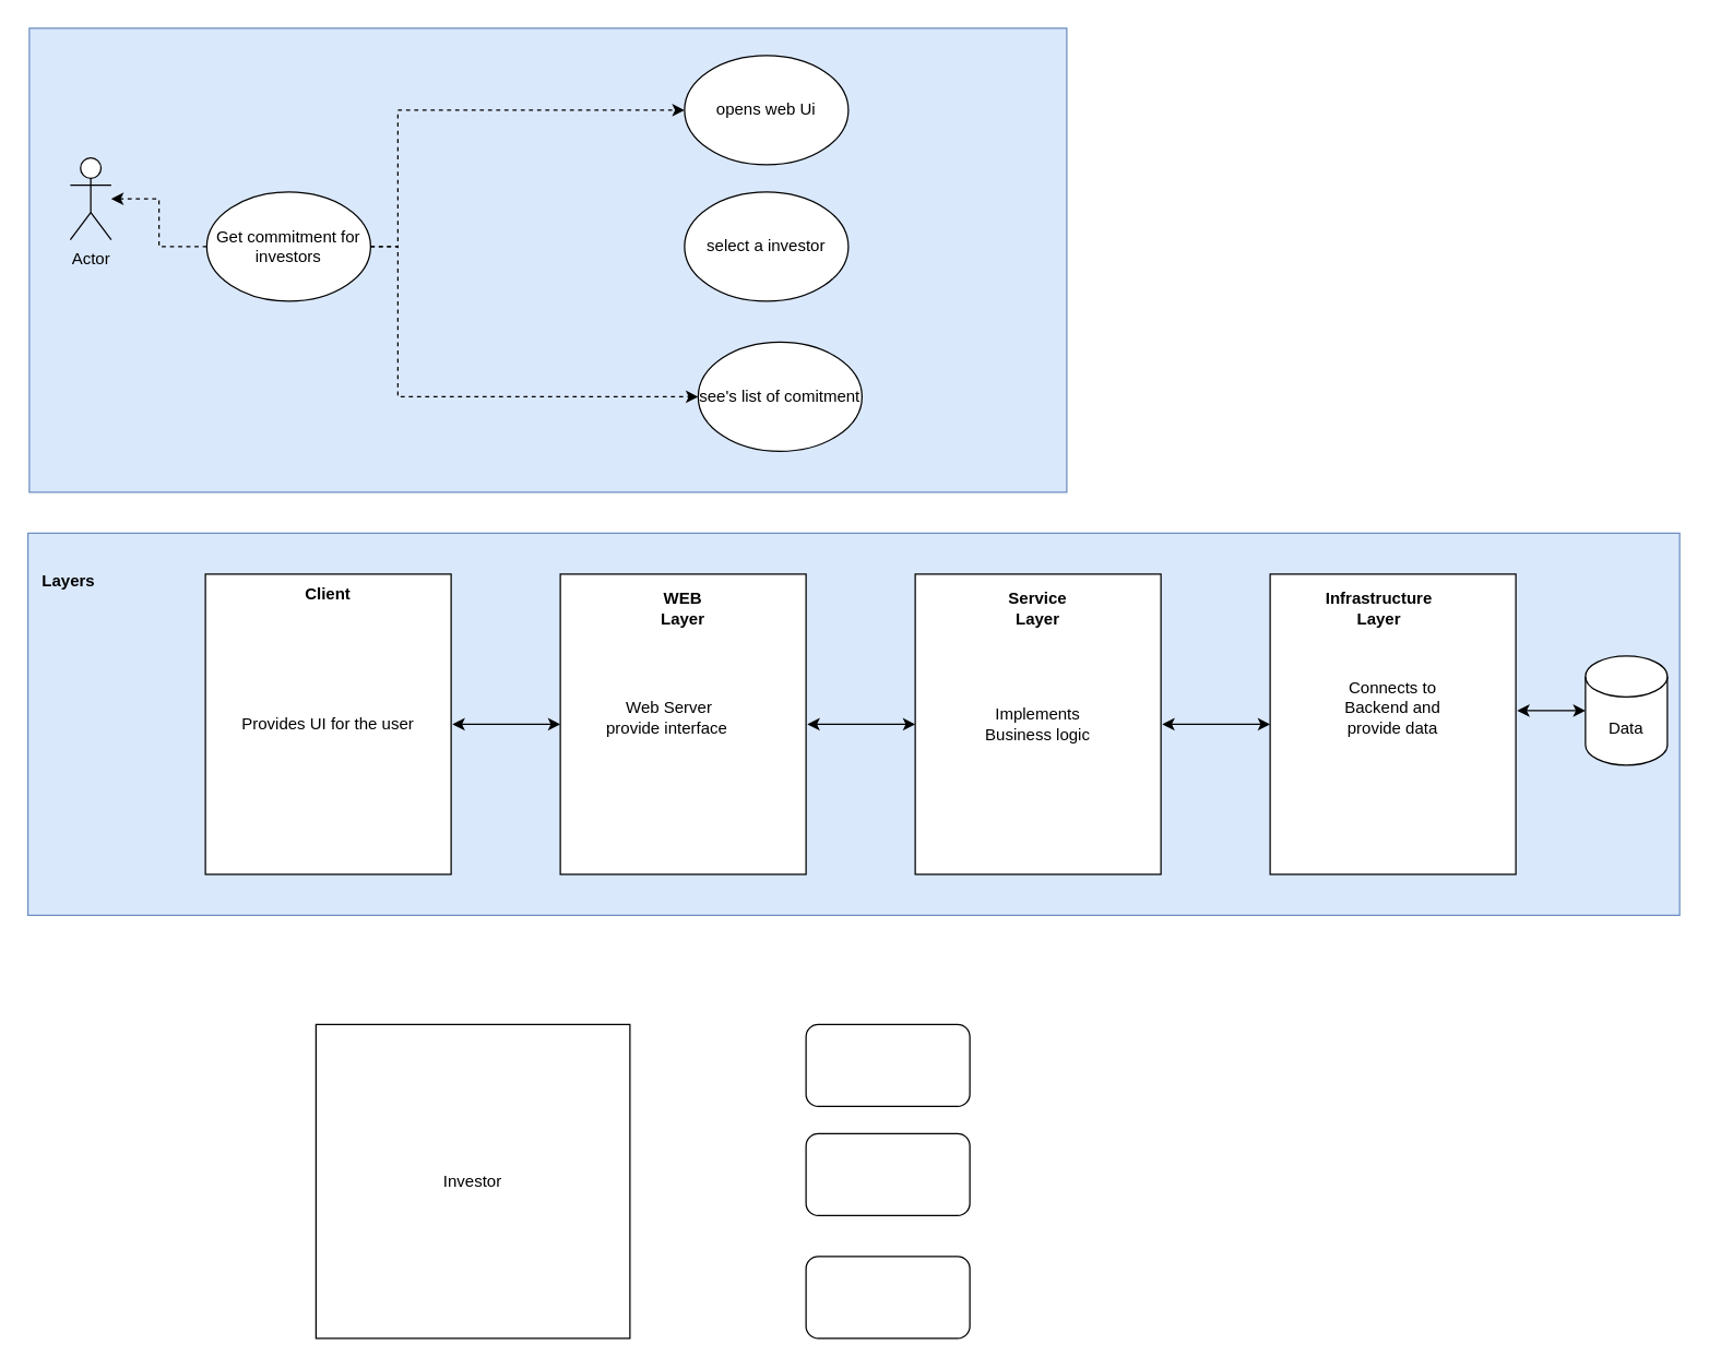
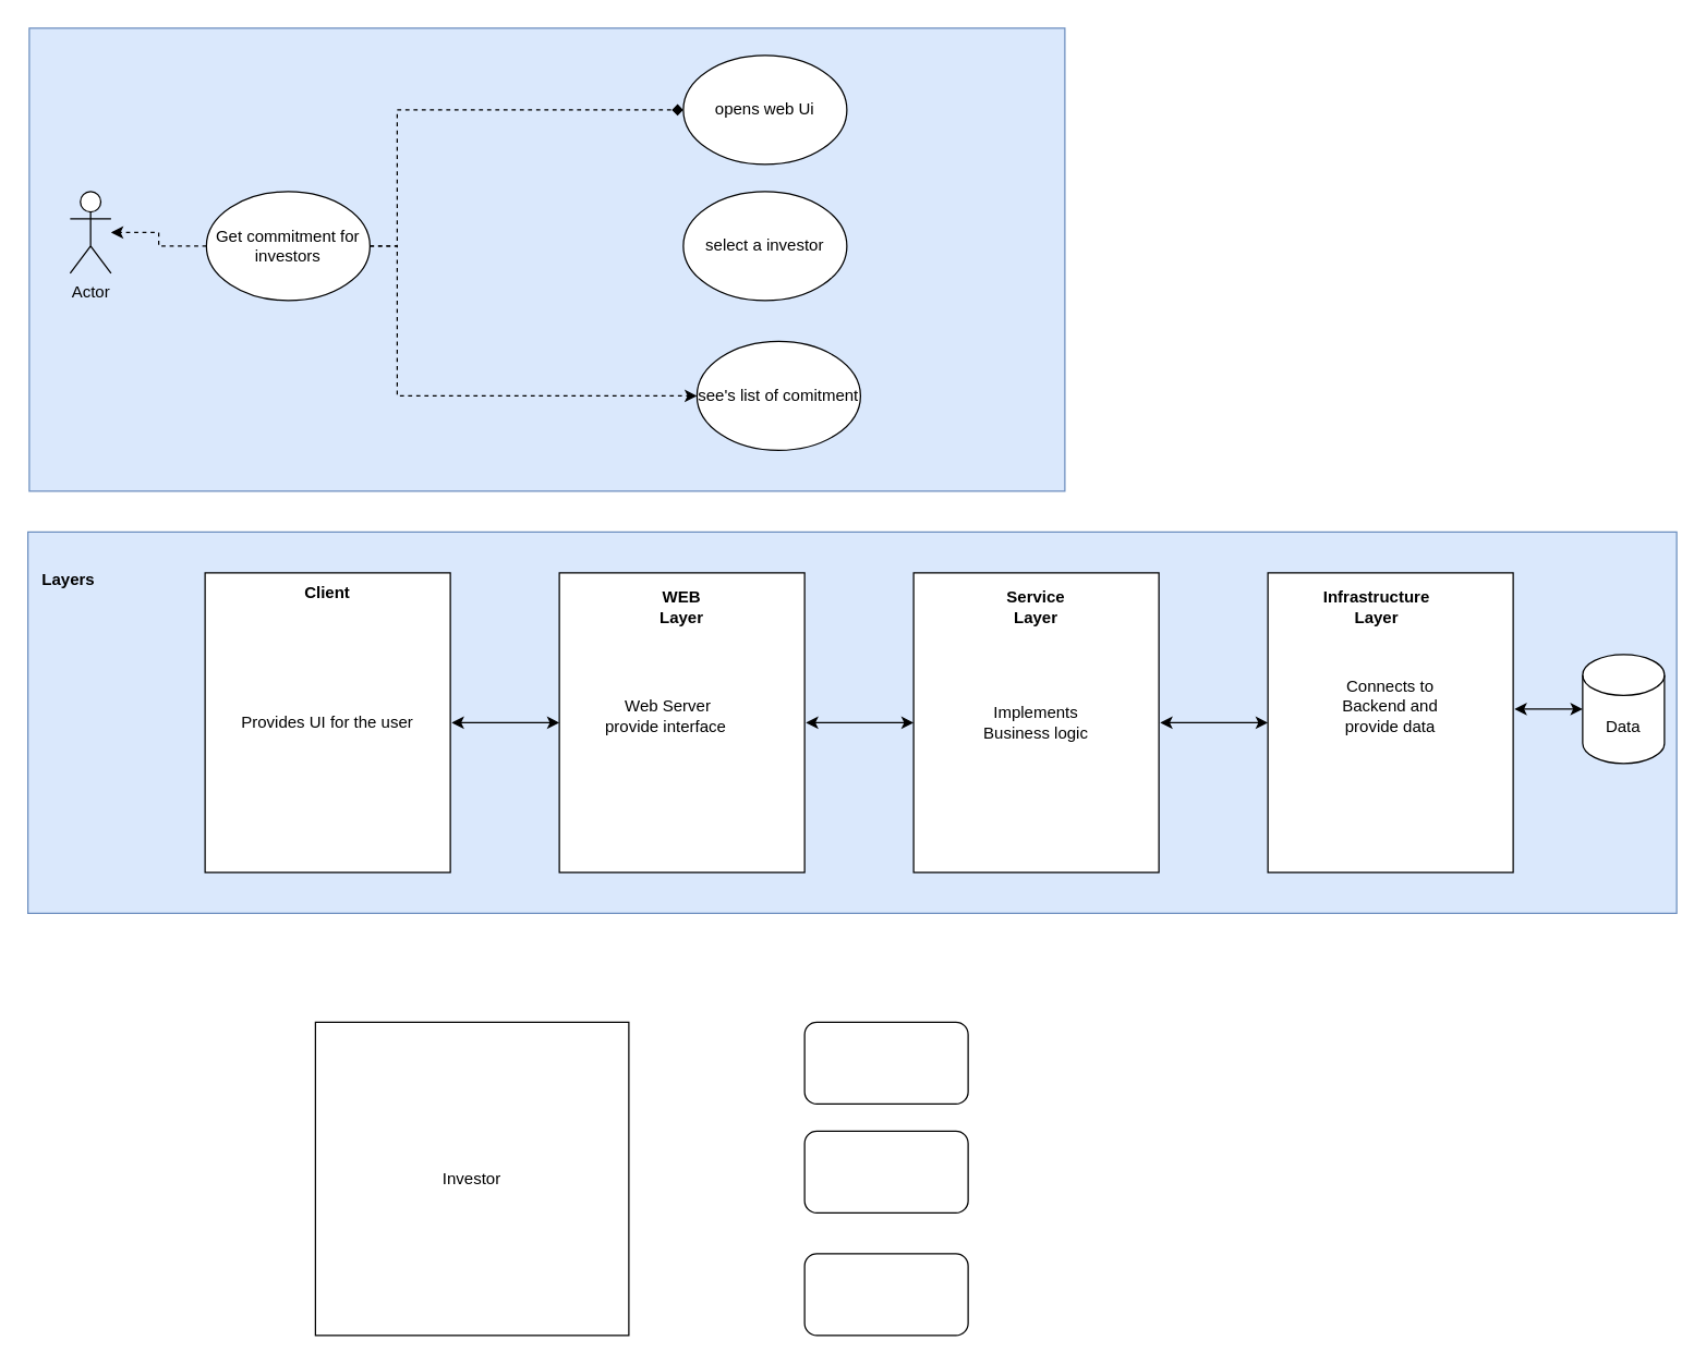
  <mxCell id="0" />
  <mxCell id="1" parent="0" />
  <mxCell id="2" value="" style="rounded=0;whiteSpace=wrap;html=1;fillColor=#dae8fc;strokeColor=#6c8ebf;" parent="1" vertex="1"><mxGeometry x="21" y="20" width="760" height="340" as="geometry" /></mxCell>
- <mxCell id="3" value="Actor" style="shape=umlActor;verticalLabelPosition=bottom;verticalAlign=top;html=1;outlineConnect=0;" parent="1" vertex="1"><mxGeometry x="51" y="115" width="30" height="60" as="geometry" /></mxCell>
- <mxCell id="4" value="" style="edgeStyle=orthogonalEdgeStyle;rounded=0;orthogonalLoop=1;jettySize=auto;html=1;dashed=1;" parent="1" source="7" target="8" edge="1"><mxGeometry relative="1" as="geometry"><Array as="points"><mxPoint x="291" y="180" /><mxPoint x="291" y="80" /></Array></mxGeometry></mxCell>
+ <mxCell id="3" value="Actor" style="shape=umlActor;verticalLabelPosition=bottom;verticalAlign=top;html=1;outlineConnect=0;" parent="1" vertex="1"><mxGeometry x="51" y="140" width="30" height="60" as="geometry" /></mxCell>
+ <mxCell id="4" value="" style="edgeStyle=orthogonalEdgeStyle;rounded=0;orthogonalLoop=1;jettySize=auto;html=1;dashed=1;endArrow=diamond;" parent="1" source="7" target="8" edge="1"><mxGeometry relative="1" as="geometry"><Array as="points"><mxPoint x="291" y="180" /><mxPoint x="291" y="80" /></Array></mxGeometry></mxCell>
  <mxCell id="5" value="" style="edgeStyle=orthogonalEdgeStyle;rounded=0;orthogonalLoop=1;jettySize=auto;html=1;dashed=1;" parent="1" source="7" target="3" edge="1"><mxGeometry relative="1" as="geometry" /></mxCell>
  <mxCell id="6" value="" style="edgeStyle=orthogonalEdgeStyle;rounded=0;orthogonalLoop=1;jettySize=auto;html=1;dashed=1;" parent="1" source="7" target="11" edge="1"><mxGeometry relative="1" as="geometry"><Array as="points"><mxPoint x="291" y="180" /><mxPoint x="291" y="290" /></Array></mxGeometry></mxCell>
  <mxCell id="7" value="Get commitment for investors" style="ellipse;whiteSpace=wrap;html=1;" parent="1" vertex="1"><mxGeometry x="151" y="140" width="120" height="80" as="geometry" /></mxCell>
  <mxCell id="8" value="opens web Ui" style="ellipse;whiteSpace=wrap;html=1;" parent="1" vertex="1"><mxGeometry x="501" y="40" width="120" height="80" as="geometry" /></mxCell>
  <mxCell id="9" value="" style="rounded=0;whiteSpace=wrap;html=1;fillColor=#dae8fc;strokeColor=#6c8ebf;" parent="1" vertex="1"><mxGeometry x="20" y="390" width="1210" height="280" as="geometry" /></mxCell>
  <mxCell id="10" value="select a investor" style="ellipse;whiteSpace=wrap;html=1;" parent="1" vertex="1"><mxGeometry x="501" y="140" width="120" height="80" as="geometry" /></mxCell>
  <mxCell id="11" value="see's list of comitment" style="ellipse;whiteSpace=wrap;html=1;" parent="1" vertex="1"><mxGeometry x="511" y="250" width="120" height="80" as="geometry" /></mxCell>
  <mxCell id="12" value="Provides UI for the user" style="rounded=0;whiteSpace=wrap;html=1;" parent="1" vertex="1"><mxGeometry x="150" y="420" width="180" height="220" as="geometry" /></mxCell>
  <mxCell id="13" value="Client" style="text;html=1;align=center;verticalAlign=middle;whiteSpace=wrap;rounded=0;fontStyle=1" parent="1" vertex="1"><mxGeometry x="210" y="420" width="60" height="30" as="geometry" /></mxCell>
  <mxCell id="14" value="" style="rounded=0;whiteSpace=wrap;html=1;" parent="1" vertex="1"><mxGeometry x="410" y="420" width="180" height="220" as="geometry" /></mxCell>
  <mxCell id="15" value="WEB Layer" style="text;html=1;align=center;verticalAlign=middle;whiteSpace=wrap;rounded=0;fontStyle=1" parent="1" vertex="1"><mxGeometry x="470" y="430" width="60" height="30" as="geometry" /></mxCell>
  <mxCell id="16" value="Web Server&lt;div&gt;provide interface&amp;nbsp;&lt;/div&gt;" style="text;html=1;align=center;verticalAlign=middle;whiteSpace=wrap;rounded=0;" parent="1" vertex="1"><mxGeometry x="440" y="510" width="100" height="30" as="geometry" /></mxCell>
  <mxCell id="17" value="" style="rounded=0;whiteSpace=wrap;html=1;" parent="1" vertex="1"><mxGeometry x="670" y="420" width="180" height="220" as="geometry" /></mxCell>
  <mxCell id="18" value="&lt;b&gt;Service Layer&lt;/b&gt;" style="text;html=1;align=center;verticalAlign=middle;whiteSpace=wrap;rounded=0;" parent="1" vertex="1"><mxGeometry x="730" y="430" width="60" height="30" as="geometry" /></mxCell>
  <mxCell id="19" value="Implements Business logic" style="text;html=1;align=center;verticalAlign=middle;whiteSpace=wrap;rounded=0;" parent="1" vertex="1"><mxGeometry x="710" y="515" width="100" height="30" as="geometry" /></mxCell>
  <mxCell id="20" value="" style="rounded=0;whiteSpace=wrap;html=1;" parent="1" vertex="1"><mxGeometry x="930" y="420" width="180" height="220" as="geometry" /></mxCell>
  <mxCell id="21" value="&lt;b&gt;Infrastructure Layer&lt;/b&gt;" style="text;html=1;align=center;verticalAlign=middle;whiteSpace=wrap;rounded=0;" parent="1" vertex="1"><mxGeometry x="980" y="430" width="60" height="30" as="geometry" /></mxCell>
  <mxCell id="22" value="Connects to Backend and provide data&lt;div&gt;&lt;br&gt;&lt;/div&gt;" style="text;html=1;align=center;verticalAlign=middle;whiteSpace=wrap;rounded=0;" parent="1" vertex="1"><mxGeometry x="970" y="510" width="100" height="30" as="geometry" /></mxCell>
  <mxCell id="23" value="Data" style="shape=cylinder3;whiteSpace=wrap;html=1;boundedLbl=1;backgroundOutline=1;size=15;" parent="1" vertex="1"><mxGeometry x="1161" y="480" width="60" height="80" as="geometry" /></mxCell>
  <mxCell id="24" value="" style="endArrow=classic;startArrow=classic;html=1;rounded=0;entryX=0;entryY=0.5;entryDx=0;entryDy=0;" parent="1" target="14" edge="1"><mxGeometry width="50" height="50" relative="1" as="geometry"><mxPoint x="331" y="530" as="sourcePoint" /><mxPoint x="381" y="480" as="targetPoint" /></mxGeometry></mxCell>
  <mxCell id="25" value="" style="endArrow=classic;startArrow=classic;html=1;rounded=0;entryX=0;entryY=0.5;entryDx=0;entryDy=0;" parent="1" target="17" edge="1"><mxGeometry width="50" height="50" relative="1" as="geometry"><mxPoint x="591" y="530" as="sourcePoint" /><mxPoint x="641" y="480" as="targetPoint" /></mxGeometry></mxCell>
  <mxCell id="26" value="" style="endArrow=classic;startArrow=classic;html=1;rounded=0;entryX=0;entryY=0.5;entryDx=0;entryDy=0;" parent="1" target="20" edge="1"><mxGeometry width="50" height="50" relative="1" as="geometry"><mxPoint x="851" y="530" as="sourcePoint" /><mxPoint x="901" y="480" as="targetPoint" /></mxGeometry></mxCell>
  <mxCell id="27" value="" style="endArrow=classic;startArrow=classic;html=1;rounded=0;entryX=0;entryY=0.5;entryDx=0;entryDy=0;entryPerimeter=0;" parent="1" target="23" edge="1"><mxGeometry width="50" height="50" relative="1" as="geometry"><mxPoint x="1111" y="520" as="sourcePoint" /><mxPoint x="1161" y="470" as="targetPoint" /></mxGeometry></mxCell>
  <mxCell id="28" value="Layers" style="text;html=1;align=center;verticalAlign=middle;whiteSpace=wrap;rounded=0;fontStyle=1" parent="1" vertex="1"><mxGeometry x="20" y="410" width="60" height="30" as="geometry" /></mxCell>
  <mxCell id="29" value="Investor" style="whiteSpace=wrap;html=1;aspect=fixed;" vertex="1" parent="1"><mxGeometry x="231" y="750" width="230" height="230" as="geometry" /></mxCell>
  <mxCell id="30" value="" style="rounded=1;whiteSpace=wrap;html=1;" vertex="1" parent="1"><mxGeometry x="590" y="750" width="120" height="60" as="geometry" /></mxCell>
  <mxCell id="31" value="" style="rounded=1;whiteSpace=wrap;html=1;" vertex="1" parent="1"><mxGeometry x="590" y="830" width="120" height="60" as="geometry" /></mxCell>
  <mxCell id="32" value="" style="rounded=1;whiteSpace=wrap;html=1;" vertex="1" parent="1"><mxGeometry x="590" y="920" width="120" height="60" as="geometry" /></mxCell>
